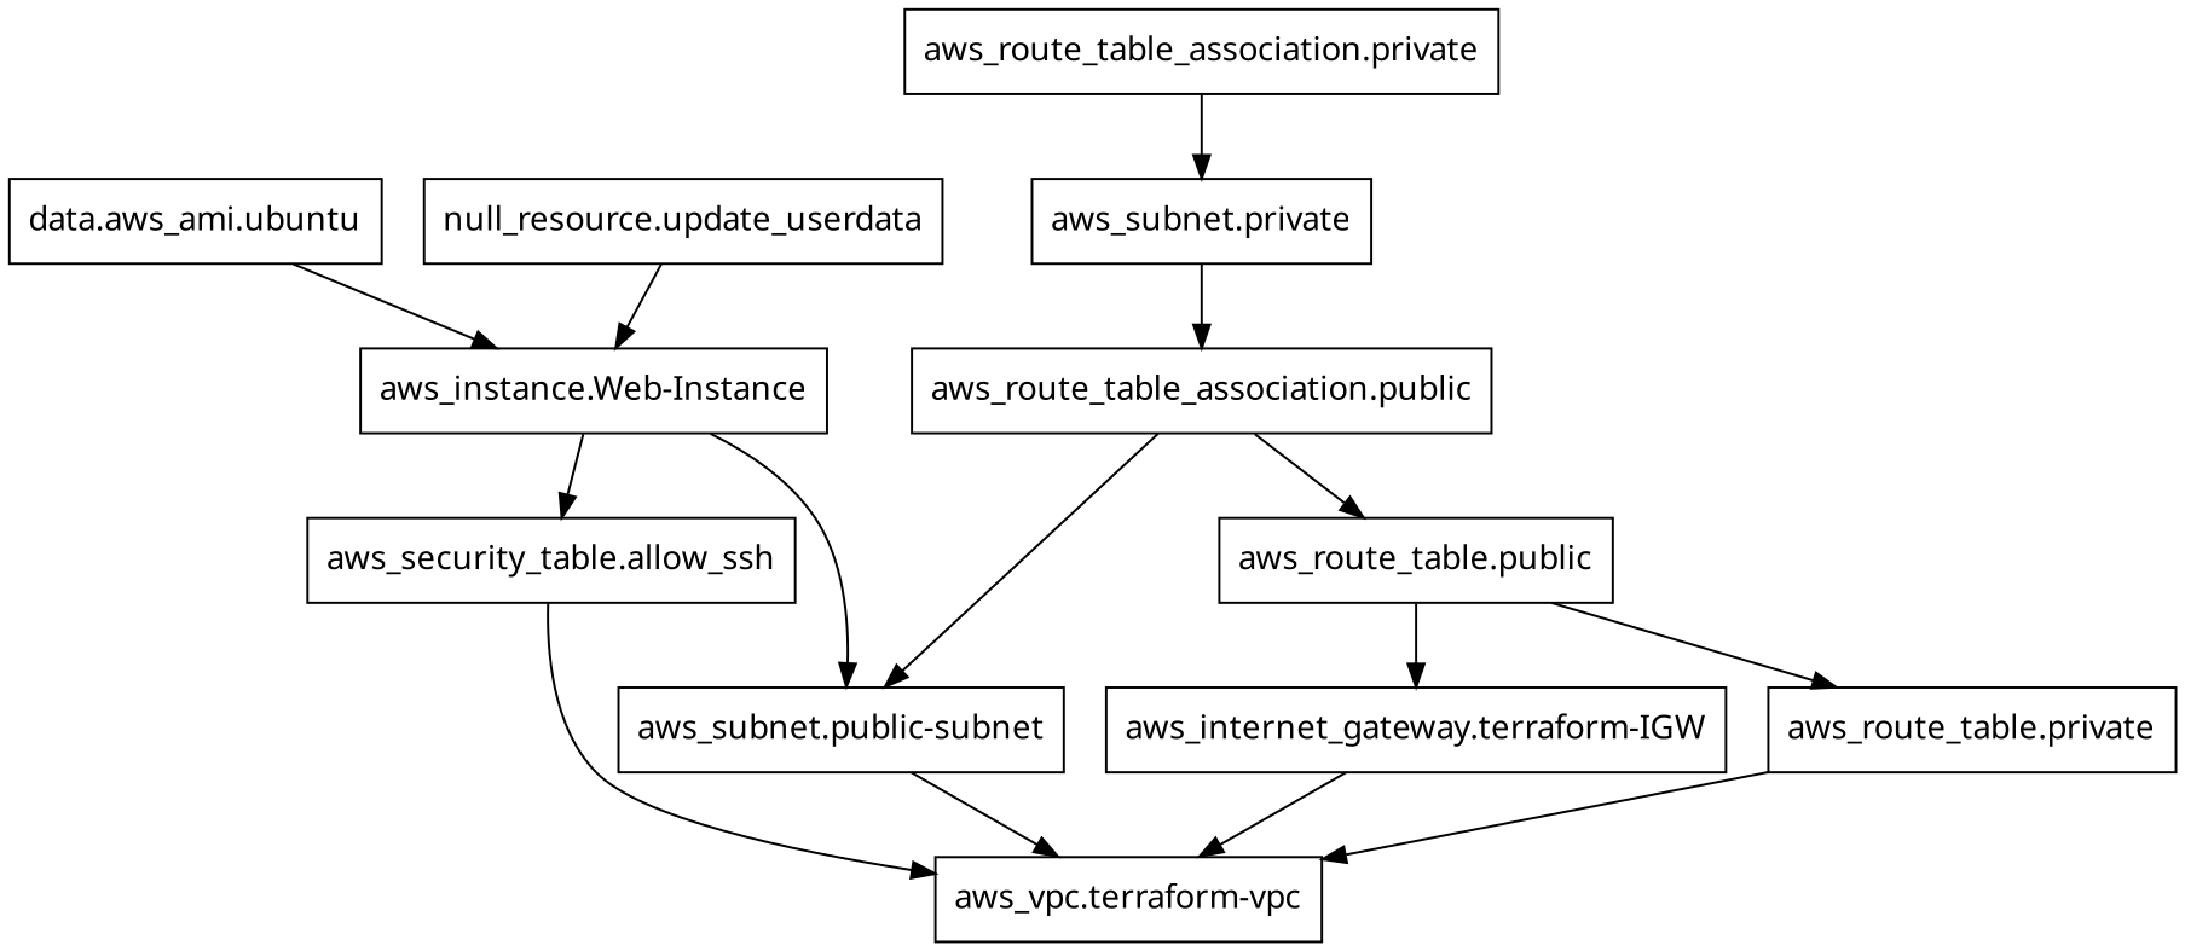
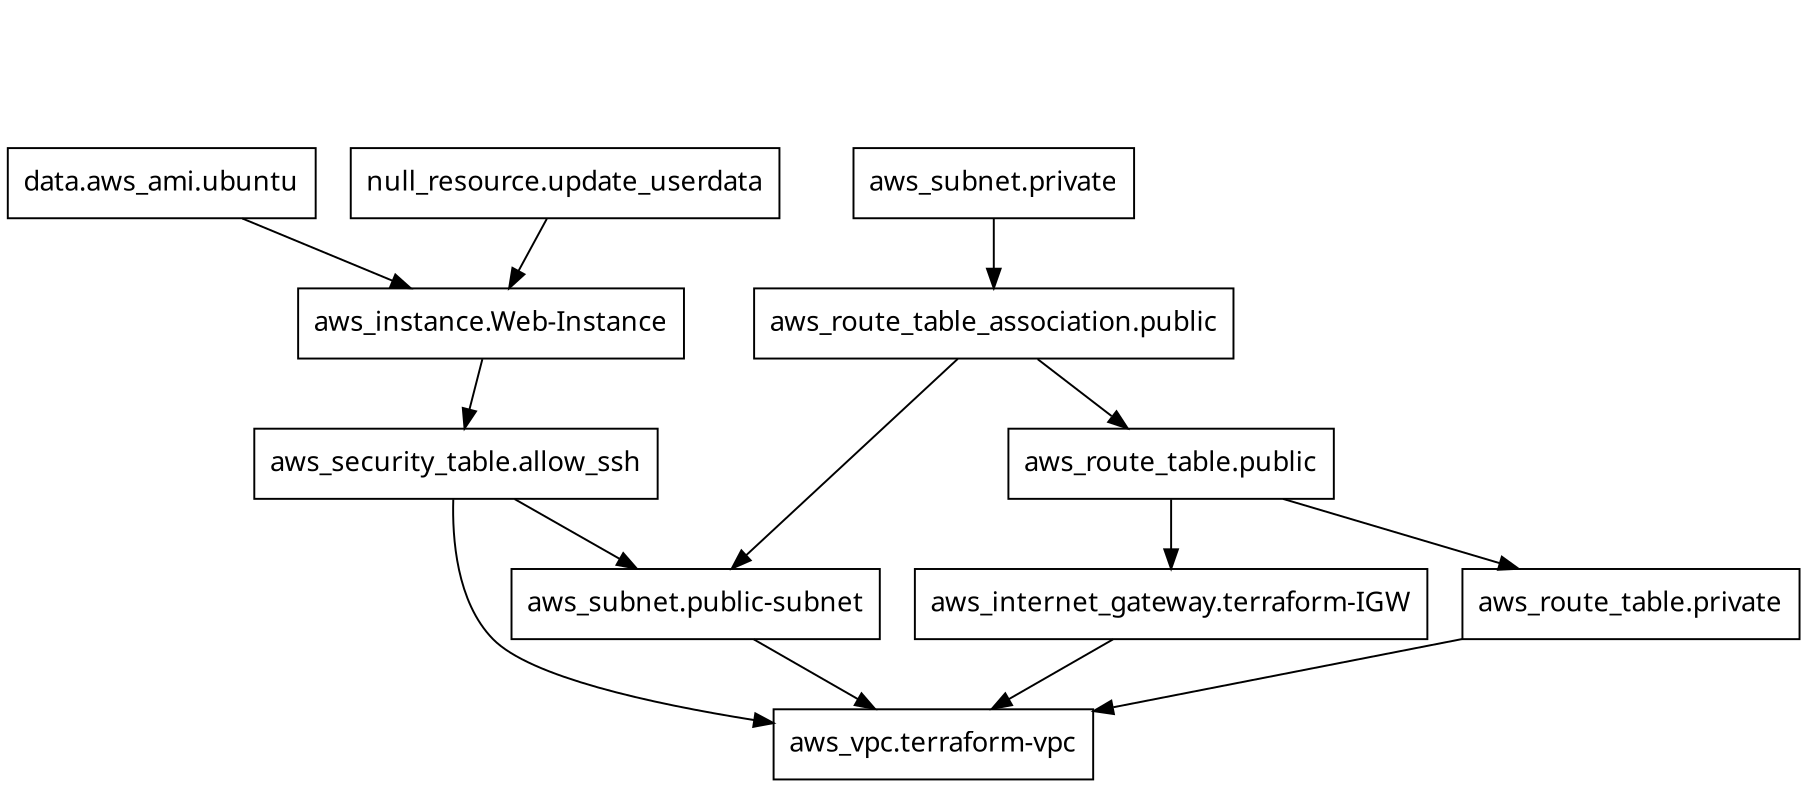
  digraph {
    rankdir=TB
    node [fontname="sans-serif" shape=rect]
    n1 [label="data.aws_ami.ubuntu"]
    n2 [label="aws_instance.Web-Instance"]
    n3 [label="aws_security_table.allow_ssh"]
    n4 [label="aws_subnet.public-subnet"]
    n5 [label="aws_vpc.terraform-vpc"]
    n6 [label="aws_internet_gateway.terraform-IGW"]
    n7 [label="aws_route_table.private"]
    n8 [label="aws_route_table.public"]
-   n9 [label="aws_route_table_association.private"]
    n10 [label="aws_subnet.private"]
    n11 [label="aws_route_table_association.public"]
    n12 [label="null_resource.update_userdata"]
    n1 -> n2
    n2 -> n3
-   n2 -> n4
+   n3 -> n4
    n3 -> n5
    n4 -> n5
    n6 -> n5
    n7 -> n5
    n8 -> n6
    n8 -> n7
-   n9 -> n10
    n10 -> n11
    n11 -> n4
    n11 -> n8
    n12 -> n2
  }
